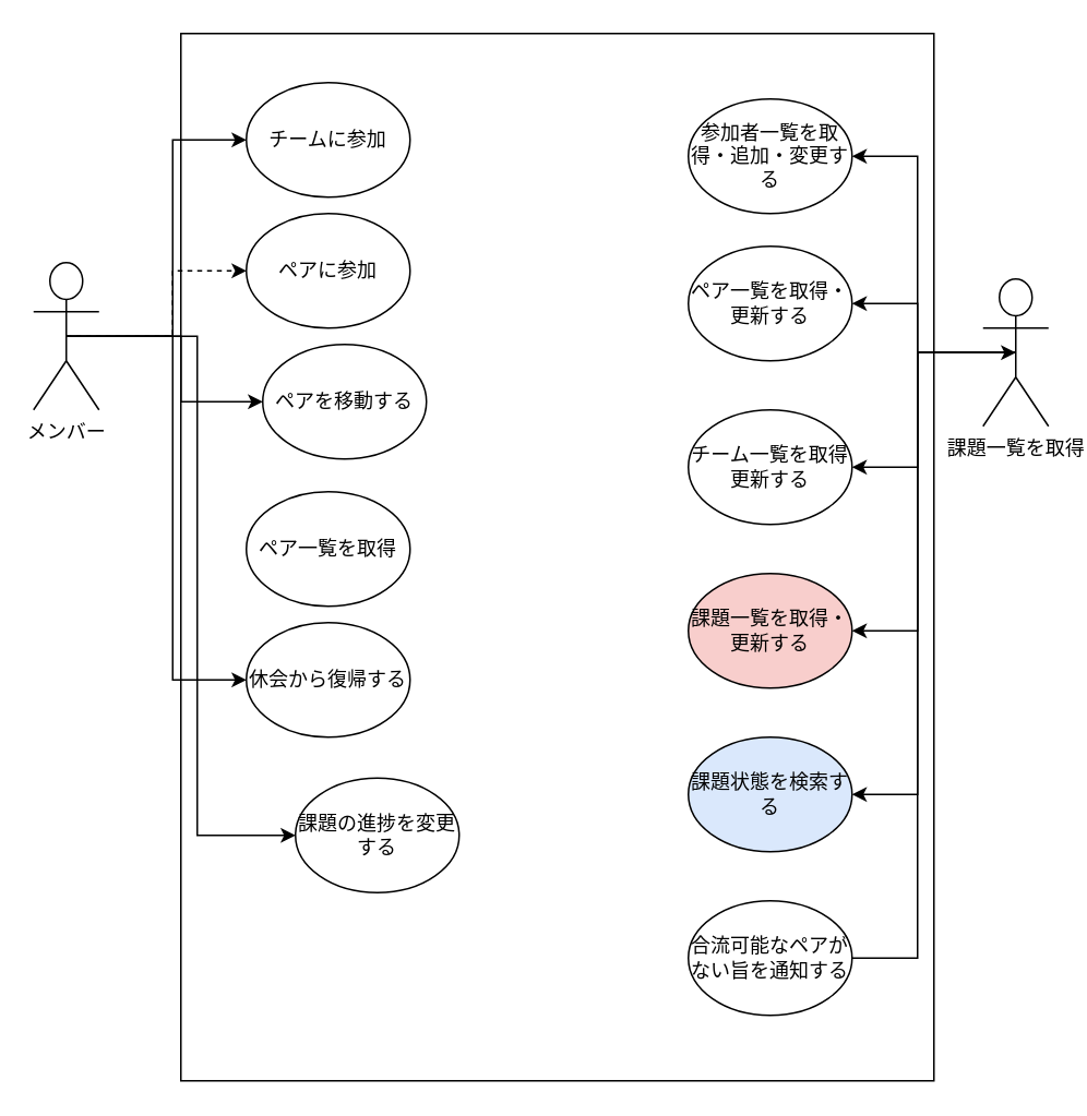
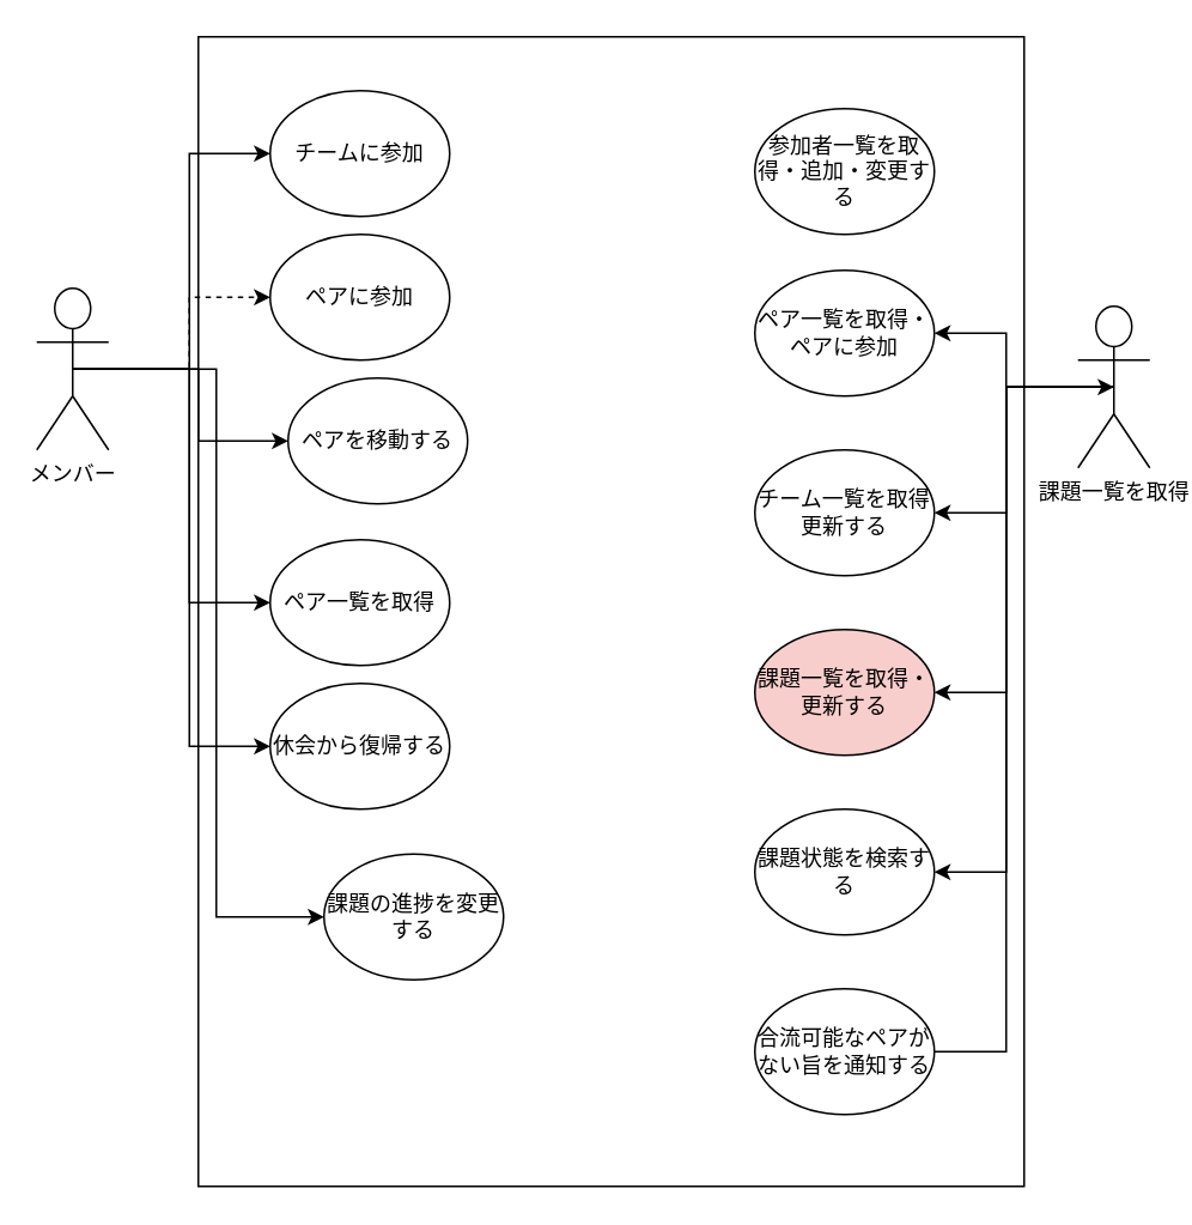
  <mxCell id="0" />
  <mxCell id="1" parent="0" />
- <mxCell id="2" style="edgeStyle=orthogonalEdgeStyle;rounded=0;orthogonalLoop=1;jettySize=auto;html=1;exitX=0.5;exitY=0.5;exitDx=0;exitDy=0;exitPerimeter=0;entryX=1;entryY=0.5;entryDx=0;entryDy=0;" parent="1" source="7" target="25" edge="1"><mxGeometry relative="1" as="geometry" /></mxCell>
  <mxCell id="3" style="edgeStyle=orthogonalEdgeStyle;rounded=0;orthogonalLoop=1;jettySize=auto;html=1;exitX=0.5;exitY=0.5;exitDx=0;exitDy=0;exitPerimeter=0;entryX=1;entryY=0.5;entryDx=0;entryDy=0;" parent="1" source="7" target="24" edge="1"><mxGeometry relative="1" as="geometry" /></mxCell>
  <mxCell id="4" style="edgeStyle=orthogonalEdgeStyle;rounded=0;orthogonalLoop=1;jettySize=auto;html=1;exitX=0.5;exitY=0.5;exitDx=0;exitDy=0;exitPerimeter=0;entryX=1;entryY=0.5;entryDx=0;entryDy=0;" parent="1" source="7" target="23" edge="1"><mxGeometry relative="1" as="geometry" /></mxCell>
  <mxCell id="5" style="edgeStyle=orthogonalEdgeStyle;rounded=0;orthogonalLoop=1;jettySize=auto;html=1;exitX=0.5;exitY=0.5;exitDx=0;exitDy=0;exitPerimeter=0;entryX=1;entryY=0.5;entryDx=0;entryDy=0;" parent="1" source="7" target="22" edge="1"><mxGeometry relative="1" as="geometry" /></mxCell>
  <mxCell id="6" style="edgeStyle=orthogonalEdgeStyle;rounded=0;orthogonalLoop=1;jettySize=auto;html=1;exitX=0.5;exitY=0.5;exitDx=0;exitDy=0;exitPerimeter=0;entryX=1;entryY=0.5;entryDx=0;entryDy=0;" parent="1" source="7" target="26" edge="1"><mxGeometry relative="1" as="geometry" /></mxCell>
  <mxCell id="7" value="課題一覧を取得" style="shape=umlActor;verticalLabelPosition=bottom;verticalAlign=top;html=1;outlineConnect=0;" parent="1" vertex="1"><mxGeometry x="600" y="170" width="40" height="90" as="geometry" /></mxCell>
  <mxCell id="8" style="edgeStyle=orthogonalEdgeStyle;rounded=0;orthogonalLoop=1;jettySize=auto;html=1;exitX=0.5;exitY=0.5;exitDx=0;exitDy=0;exitPerimeter=0;entryX=0;entryY=0.5;entryDx=0;entryDy=0;" parent="1" source="14" target="16" edge="1"><mxGeometry relative="1" as="geometry" /></mxCell>
  <mxCell id="9" style="edgeStyle=orthogonalEdgeStyle;rounded=0;orthogonalLoop=1;jettySize=auto;html=1;exitX=0.5;exitY=0.5;exitDx=0;exitDy=0;exitPerimeter=0;dashed=1;" parent="1" source="14" target="17" edge="1"><mxGeometry relative="1" as="geometry" /></mxCell>
  <mxCell id="10" style="edgeStyle=orthogonalEdgeStyle;rounded=0;orthogonalLoop=1;jettySize=auto;html=1;exitX=0.5;exitY=0.5;exitDx=0;exitDy=0;exitPerimeter=0;entryX=0;entryY=0.5;entryDx=0;entryDy=0;" parent="1" source="14" target="18" edge="1"><mxGeometry relative="1" as="geometry" /></mxCell>
+ <mxCell id="11" style="edgeStyle=orthogonalEdgeStyle;rounded=0;orthogonalLoop=1;jettySize=auto;html=1;exitX=0.5;exitY=0.5;exitDx=0;exitDy=0;exitPerimeter=0;entryX=0;entryY=0.5;entryDx=0;entryDy=0;" parent="1" source="14" target="19" edge="1"><mxGeometry relative="1" as="geometry" /></mxCell>
  <mxCell id="12" style="edgeStyle=orthogonalEdgeStyle;rounded=0;orthogonalLoop=1;jettySize=auto;html=1;exitX=0.5;exitY=0.5;exitDx=0;exitDy=0;exitPerimeter=0;entryX=0;entryY=0.5;entryDx=0;entryDy=0;" parent="1" source="14" target="20" edge="1"><mxGeometry relative="1" as="geometry" /></mxCell>
  <mxCell id="13" style="edgeStyle=orthogonalEdgeStyle;rounded=0;orthogonalLoop=1;jettySize=auto;html=1;exitX=0.5;exitY=0.5;exitDx=0;exitDy=0;exitPerimeter=0;entryX=0;entryY=0.5;entryDx=0;entryDy=0;" parent="1" source="14" target="21" edge="1"><mxGeometry relative="1" as="geometry" /></mxCell>
  <mxCell id="14" value="メンバー" style="shape=umlActor;verticalLabelPosition=bottom;verticalAlign=top;html=1;outlineConnect=0;" parent="1" vertex="1"><mxGeometry x="20" y="160" width="40" height="90" as="geometry" /></mxCell>
  <mxCell id="15" value="" style="rounded=0;whiteSpace=wrap;html=1;fillColor=none;" parent="1" vertex="1"><mxGeometry x="110" y="20" width="460" height="640" as="geometry" /></mxCell>
  <mxCell id="16" value="チームに参加" style="ellipse;whiteSpace=wrap;html=1;" parent="1" vertex="1"><mxGeometry x="150" y="50" width="100" height="70" as="geometry" /></mxCell>
  <mxCell id="17" value="ペアに参加" style="ellipse;whiteSpace=wrap;html=1;" parent="1" vertex="1"><mxGeometry x="150" y="130" width="100" height="70" as="geometry" /></mxCell>
  <mxCell id="18" value="ペアを移動する" style="ellipse;whiteSpace=wrap;html=1;" parent="1" vertex="1"><mxGeometry x="160" y="210" width="100" height="70" as="geometry" /></mxCell>
  <mxCell id="19" value="ペア一覧を取得" style="ellipse;whiteSpace=wrap;html=1;" parent="1" vertex="1"><mxGeometry x="150" y="300" width="100" height="70" as="geometry" /></mxCell>
  <mxCell id="20" value="休会から復帰する" style="ellipse;whiteSpace=wrap;html=1;" parent="1" vertex="1"><mxGeometry x="150" y="380" width="100" height="70" as="geometry" /></mxCell>
  <mxCell id="21" value="課題の進捗を変更する" style="ellipse;whiteSpace=wrap;html=1;" parent="1" vertex="1"><mxGeometry x="180" y="475" width="100" height="70" as="geometry" /></mxCell>
  <mxCell id="22" value="課題一覧を取得・更新する" style="ellipse;whiteSpace=wrap;html=1;fillColor=#f8cecc;" parent="1" vertex="1"><mxGeometry x="420" y="350" width="100" height="70" as="geometry" /></mxCell>
  <mxCell id="23" value="チーム一覧を取得更新する" style="ellipse;whiteSpace=wrap;html=1;" parent="1" vertex="1"><mxGeometry x="420" y="250" width="100" height="70" as="geometry" /></mxCell>
- <mxCell id="24" value="ペア一覧を取得・更新する" style="ellipse;whiteSpace=wrap;html=1;" parent="1" vertex="1"><mxGeometry x="420" y="150" width="100" height="70" as="geometry" /></mxCell>
+ <mxCell id="24" value="ペア一覧を取得・ペアに参加" style="ellipse;whiteSpace=wrap;html=1;" parent="1" vertex="1"><mxGeometry x="420" y="150" width="100" height="70" as="geometry" /></mxCell>
  <mxCell id="25" value="参加者一覧を取得・追加・変更する" style="ellipse;whiteSpace=wrap;html=1;" parent="1" vertex="1"><mxGeometry x="420" y="60" width="100" height="70" as="geometry" /></mxCell>
- <mxCell id="26" value="課題状態を検索する" style="ellipse;whiteSpace=wrap;html=1;fillColor=#dae8fc;" parent="1" vertex="1"><mxGeometry x="420" y="450" width="100" height="70" as="geometry" /></mxCell>
+ <mxCell id="26" value="課題状態を検索する" style="ellipse;whiteSpace=wrap;html=1;" parent="1" vertex="1"><mxGeometry x="420" y="450" width="100" height="70" as="geometry" /></mxCell>
  <mxCell id="27" style="edgeStyle=orthogonalEdgeStyle;rounded=0;orthogonalLoop=1;jettySize=auto;html=1;exitX=1;exitY=0.5;exitDx=0;exitDy=0;entryX=0.5;entryY=0.5;entryDx=0;entryDy=0;entryPerimeter=0;" parent="1" source="28" target="7" edge="1"><mxGeometry relative="1" as="geometry"><Array as="points"><mxPoint x="560" y="585" /><mxPoint x="560" y="215" /></Array></mxGeometry></mxCell>
  <mxCell id="28" value="合流可能なペアがない旨を通知する" style="ellipse;whiteSpace=wrap;html=1;" parent="1" vertex="1"><mxGeometry x="420" y="550" width="100" height="70" as="geometry" /></mxCell>
